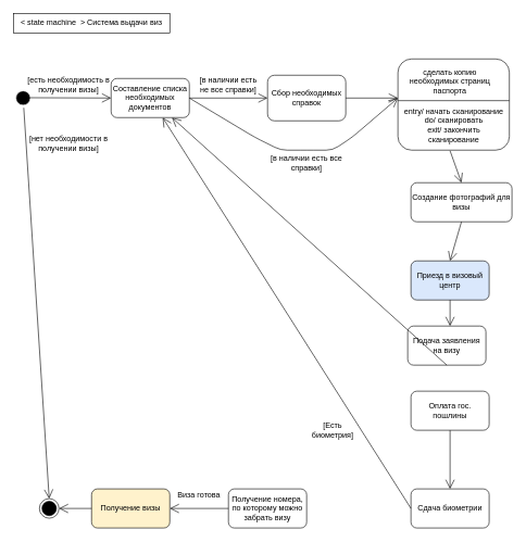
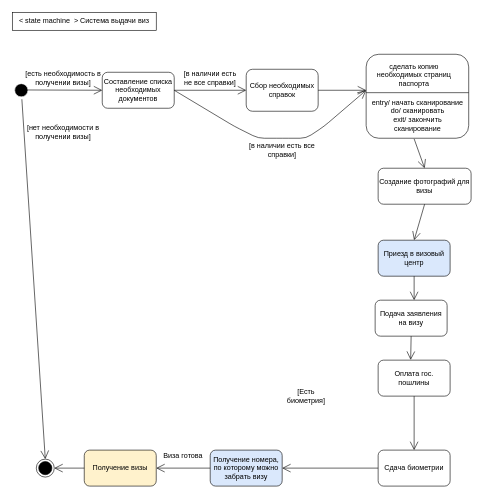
  <mxCell id="0" />
  <mxCell id="1" parent="0" />
  <mxCell id="2" value="&amp;lt; state machine&amp;nbsp; &amp;gt; Система выдачи виз" style="rounded=0;whiteSpace=wrap;html=1;" parent="1" vertex="1"><mxGeometry x="20" y="20" width="240" height="30" as="geometry" /></mxCell>
  <mxCell id="3" value="" style="ellipse;html=1;shape=endState;fillColor=#000000;strokeColor=#000000;" parent="1" vertex="1"><mxGeometry x="60" y="765" width="30" height="30" as="geometry" /></mxCell>
  <mxCell id="4" value="" style="ellipse;html=1;shape=endState;fillColor=#000000;strokeColor=#FFFFFF;" parent="1" vertex="1"><mxGeometry x="20" y="135" width="30" height="30" as="geometry" /></mxCell>
  <mxCell id="5" value="" style="rounded=1;whiteSpace=wrap;html=1;strokeColor=#000000;" parent="1" vertex="1"><mxGeometry x="410" y="115" width="120" height="70" as="geometry" /></mxCell>
  <mxCell id="6" value="&lt;div&gt;Сбор необходимых справок&lt;/div&gt;" style="text;html=1;strokeColor=none;fillColor=none;align=center;verticalAlign=middle;whiteSpace=wrap;rounded=0;" parent="1" vertex="1"><mxGeometry x="410" y="130" width="120" height="40" as="geometry" /></mxCell>
  <mxCell id="7" value="" style="rounded=1;whiteSpace=wrap;html=1;strokeColor=#000000;" parent="1" vertex="1"><mxGeometry x="610" y="90" width="171" height="140" as="geometry" /></mxCell>
  <mxCell id="8" value="Создание фотографий для визы" style="rounded=1;whiteSpace=wrap;html=1;strokeColor=#000000;" parent="1" vertex="1"><mxGeometry x="630" y="280" width="155" height="60" as="geometry" /></mxCell>
  <mxCell id="9" value="Сдача биометрии" style="rounded=1;whiteSpace=wrap;html=1;strokeColor=#000000;" parent="1" vertex="1"><mxGeometry x="630" y="750" width="120" height="60" as="geometry" /></mxCell>
  <mxCell id="10" value="Оплата гос. пошлины" style="rounded=1;whiteSpace=wrap;html=1;strokeColor=#000000;" parent="1" vertex="1"><mxGeometry x="630" y="600" width="120" height="60" as="geometry" /></mxCell>
  <mxCell id="11" value="Приезд в визовый центр" style="rounded=1;whiteSpace=wrap;html=1;strokeColor=#000000;fillColor=#dae8fc;" parent="1" vertex="1"><mxGeometry x="630" y="400" width="120" height="60" as="geometry" /></mxCell>
  <mxCell id="12" value="Подача заявления на визу" style="rounded=1;whiteSpace=wrap;html=1;strokeColor=#000000;" parent="1" vertex="1"><mxGeometry x="625" y="500" width="120" height="60" as="geometry" /></mxCell>
- <mxCell id="13" value="Получение номера, по которому можно забрать визу" style="rounded=1;whiteSpace=wrap;html=1;strokeColor=#000000;" parent="1" vertex="1"><mxGeometry x="350" y="750" width="120" height="60" as="geometry" /></mxCell>
+ <mxCell id="13" value="Получение номера, по которому можно забрать визу" style="rounded=1;whiteSpace=wrap;html=1;strokeColor=#000000;fillColor=#dae8fc;" parent="1" vertex="1"><mxGeometry x="350" y="750" width="120" height="60" as="geometry" /></mxCell>
  <mxCell id="14" value="Получение визы" style="rounded=1;whiteSpace=wrap;html=1;strokeColor=#000000;fillColor=#fff2cc;" parent="1" vertex="1"><mxGeometry x="140" y="750" width="120" height="60" as="geometry" /></mxCell>
  <mxCell id="15" value="" style="line;strokeWidth=1;fillColor=none;align=left;verticalAlign=middle;spacingTop=-1;spacingLeft=3;spacingRight=3;rotatable=0;labelPosition=right;points=[];portConstraint=eastwest;" parent="1" vertex="1"><mxGeometry x="610" y="150" width="171" height="8" as="geometry" /></mxCell>
  <mxCell id="16" value="&lt;br&gt;entry/ начать сканирование&lt;br&gt;do/ сканировать&lt;br&gt;exit/ закончить сканирование" style="text;html=1;strokeColor=none;fillColor=none;align=center;verticalAlign=middle;whiteSpace=wrap;rounded=0;" parent="1" vertex="1"><mxGeometry x="615.5" y="150" width="160" height="70" as="geometry" /></mxCell>
  <mxCell id="17" value="сделать копию необходимых страниц паспорта" style="text;html=1;strokeColor=none;fillColor=none;align=center;verticalAlign=middle;whiteSpace=wrap;rounded=0;" parent="1" vertex="1"><mxGeometry x="615" y="100" width="150" height="50" as="geometry" /></mxCell>
  <mxCell id="18" value="" style="endArrow=open;endFill=1;endSize=12;html=1;entryX=0;entryY=0.5;entryDx=0;entryDy=0;" parent="1" target="31" edge="1"><mxGeometry width="160" relative="1" as="geometry"><mxPoint x="40" y="149.5" as="sourcePoint" /><mxPoint x="140" y="150" as="targetPoint" /></mxGeometry></mxCell>
  <mxCell id="19" value="" style="endArrow=open;endFill=1;endSize=12;html=1;entryX=0;entryY=0.5;entryDx=0;entryDy=0;" parent="1" source="31" target="5" edge="1"><mxGeometry width="160" relative="1" as="geometry"><mxPoint x="210" y="149.5" as="sourcePoint" /><mxPoint x="350" y="150" as="targetPoint" /></mxGeometry></mxCell>
  <mxCell id="20" value="" style="endArrow=open;endFill=1;endSize=12;html=1;exitX=0.5;exitY=1;exitDx=0;exitDy=0;entryX=0.5;entryY=0;entryDx=0;entryDy=0;" parent="1" source="10" target="9" edge="1"><mxGeometry width="160" relative="1" as="geometry"><mxPoint x="690" y="754" as="sourcePoint" /><mxPoint x="700" y="750" as="targetPoint" /></mxGeometry></mxCell>
  <mxCell id="21" value="[Есть биометрия]" style="text;html=1;strokeColor=none;fillColor=none;align=center;verticalAlign=middle;whiteSpace=wrap;rounded=0;" parent="1" vertex="1"><mxGeometry x="490" y="650" width="40" height="20" as="geometry" /></mxCell>
- <mxCell id="22" value="" style="endArrow=open;endFill=1;endSize=12;html=1;exitX=0;exitY=0.5;exitDx=0;exitDy=0;" parent="1" source="9" target="31" edge="1"><mxGeometry width="160" relative="1" as="geometry"><mxPoint x="390" y="700" as="sourcePoint" /><mxPoint x="550" y="700" as="targetPoint" /></mxGeometry></mxCell>
+ <mxCell id="22" value="" style="endArrow=open;endFill=1;endSize=12;html=1;exitX=0;exitY=0.5;exitDx=0;exitDy=0;entryX=1;entryY=0.5;entryDx=0;entryDy=0;" parent="1" source="9" target="13" edge="1"><mxGeometry width="160" relative="1" as="geometry"><mxPoint x="390" y="700" as="sourcePoint" /><mxPoint x="550" y="700" as="targetPoint" /></mxGeometry></mxCell>
  <mxCell id="23" value="" style="endArrow=open;endFill=1;endSize=12;html=1;exitX=0;exitY=0.5;exitDx=0;exitDy=0;entryX=1;entryY=0.5;entryDx=0;entryDy=0;" parent="1" source="13" target="14" edge="1"><mxGeometry width="160" relative="1" as="geometry"><mxPoint x="390" y="640" as="sourcePoint" /><mxPoint x="550" y="640" as="targetPoint" /></mxGeometry></mxCell>
  <mxCell id="24" value="[есть необходимость в получении визы]" style="text;html=1;strokeColor=none;fillColor=none;align=center;verticalAlign=middle;whiteSpace=wrap;rounded=0;" parent="1" vertex="1"><mxGeometry x="20" y="120" width="170" height="20" as="geometry" /></mxCell>
  <mxCell id="25" value="" style="endArrow=open;endFill=1;endSize=12;html=1;exitX=1;exitY=0.5;exitDx=0;exitDy=0;" parent="1" source="6" edge="1"><mxGeometry width="160" relative="1" as="geometry"><mxPoint x="370" y="390" as="sourcePoint" /><mxPoint x="610" y="150" as="targetPoint" /></mxGeometry></mxCell>
  <mxCell id="26" value="" style="endArrow=open;endFill=1;endSize=12;html=1;entryX=0.5;entryY=0;entryDx=0;entryDy=0;" parent="1" target="8" edge="1"><mxGeometry width="160" relative="1" as="geometry"><mxPoint x="690" y="231" as="sourcePoint" /><mxPoint x="600" y="390" as="targetPoint" /></mxGeometry></mxCell>
  <mxCell id="27" value="" style="endArrow=open;endFill=1;endSize=12;html=1;exitX=0.5;exitY=1;exitDx=0;exitDy=0;entryX=0.5;entryY=0;entryDx=0;entryDy=0;" parent="1" source="8" target="11" edge="1"><mxGeometry width="160" relative="1" as="geometry"><mxPoint x="420" y="390" as="sourcePoint" /><mxPoint x="580" y="390" as="targetPoint" /></mxGeometry></mxCell>
  <mxCell id="28" value="" style="endArrow=open;endFill=1;endSize=12;html=1;exitX=0.5;exitY=1;exitDx=0;exitDy=0;" parent="1" source="11" edge="1"><mxGeometry width="160" relative="1" as="geometry"><mxPoint x="570" y="470" as="sourcePoint" /><mxPoint x="690" y="500" as="targetPoint" /></mxGeometry></mxCell>
- <mxCell id="29" value="" style="endArrow=open;endFill=1;endSize=12;html=1;exitX=0.5;exitY=1;exitDx=0;exitDy=0;" parent="1" source="12" target="31" edge="1"><mxGeometry width="160" relative="1" as="geometry"><mxPoint x="570" y="560" as="sourcePoint" /><mxPoint x="560" y="600" as="targetPoint" /></mxGeometry></mxCell>
+ <mxCell id="29" value="" style="endArrow=open;endFill=1;endSize=12;html=1;exitX=0.5;exitY=1;exitDx=0;exitDy=0;entryX=0.452;entryY=-0.008;entryDx=0;entryDy=0;entryPerimeter=0;" parent="1" source="12" target="10" edge="1"><mxGeometry width="160" relative="1" as="geometry"><mxPoint x="570" y="560" as="sourcePoint" /><mxPoint x="560" y="600" as="targetPoint" /></mxGeometry></mxCell>
  <mxCell id="30" value="" style="endArrow=open;endFill=1;endSize=12;html=1;exitX=0;exitY=0.5;exitDx=0;exitDy=0;entryX=1;entryY=0.5;entryDx=0;entryDy=0;" parent="1" source="14" target="3" edge="1"><mxGeometry width="160" relative="1" as="geometry"><mxPoint x="380" y="540" as="sourcePoint" /><mxPoint x="540" y="540" as="targetPoint" /></mxGeometry></mxCell>
  <mxCell id="31" value="Составление списка необходимых документов" style="rounded=1;whiteSpace=wrap;html=1;strokeColor=#000000;" parent="1" vertex="1"><mxGeometry x="170" y="120" width="120" height="60" as="geometry" /></mxCell>
  <mxCell id="32" value="[в наличии есть не все справки]" style="text;html=1;strokeColor=none;fillColor=none;align=center;verticalAlign=middle;whiteSpace=wrap;rounded=0;" parent="1" vertex="1"><mxGeometry x="300" y="120" width="100" height="20" as="geometry" /></mxCell>
  <mxCell id="33" value="" style="endArrow=open;endFill=1;endSize=12;html=1;exitX=1;exitY=0.5;exitDx=0;exitDy=0;" parent="1" source="31" edge="1"><mxGeometry width="160" relative="1" as="geometry"><mxPoint x="330" y="220" as="sourcePoint" /><mxPoint x="610" y="150" as="targetPoint" /><Array as="points"><mxPoint x="390" y="210" /><mxPoint x="430" y="230" /><mxPoint x="470" y="230" /><mxPoint x="510" y="230" /><mxPoint x="540" y="210" /></Array></mxGeometry></mxCell>
  <mxCell id="34" value="[в наличии есть все справки]" style="text;html=1;strokeColor=none;fillColor=none;align=center;verticalAlign=middle;whiteSpace=wrap;rounded=0;" parent="1" vertex="1"><mxGeometry x="405" y="240" width="130" height="20" as="geometry" /></mxCell>
  <mxCell id="35" value="Виза готова" style="text;html=1;strokeColor=none;fillColor=none;align=center;verticalAlign=middle;whiteSpace=wrap;rounded=0;" parent="1" vertex="1"><mxGeometry x="250" y="750" width="110" height="20" as="geometry" /></mxCell>
  <mxCell id="36" value="" style="endArrow=open;endFill=1;endSize=12;html=1;entryX=0.5;entryY=0;entryDx=0;entryDy=0;" edge="1" parent="1" source="4" target="3"><mxGeometry width="160" relative="1" as="geometry"><mxPoint x="320" y="410" as="sourcePoint" /><mxPoint x="480" y="410" as="targetPoint" /></mxGeometry></mxCell>
  <mxCell id="37" value="[нет необходимости в получении визы]" style="text;html=1;strokeColor=none;fillColor=none;align=center;verticalAlign=middle;whiteSpace=wrap;rounded=0;" vertex="1" parent="1"><mxGeometry x="20" y="210" width="170" height="20" as="geometry" /></mxCell>
